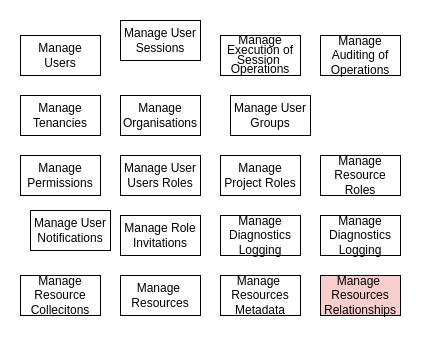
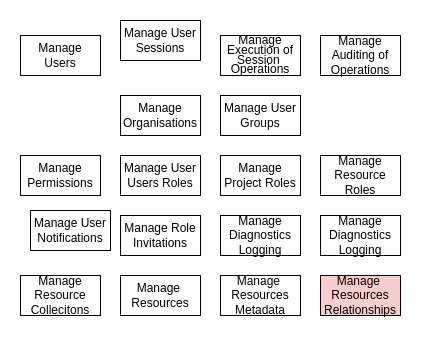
  <mxCell id="0" />
  <mxCell id="1" parent="0" />
  <mxCell id="2" value="Manage Users" style="rounded=0;whiteSpace=wrap;html=1;" vertex="1" parent="1"><mxGeometry x="20" y="35" width="80" height="40" as="geometry" /></mxCell>
  <mxCell id="3" value="Manage User Sessions" style="rounded=0;whiteSpace=wrap;html=1;" vertex="1" parent="1"><mxGeometry x="120" y="20" width="80" height="40" as="geometry" /></mxCell>
  <mxCell id="4" value="&lt;p style=&quot;line-height: 0.8&quot;&gt;Manage Execution of&lt;br&gt;Session&amp;nbsp; Operations&lt;/p&gt;" style="rounded=0;whiteSpace=wrap;html=1;" vertex="1" parent="1"><mxGeometry x="220" y="35" width="80" height="40" as="geometry" /></mxCell>
  <mxCell id="5" value="Manage Auditing of Operations" style="rounded=0;whiteSpace=wrap;html=1;" vertex="1" parent="1"><mxGeometry x="320" y="35" width="80" height="40" as="geometry" /></mxCell>
  <mxCell id="6" value="Manage&amp;nbsp;&lt;br&gt;Resources" style="rounded=0;whiteSpace=wrap;html=1;" vertex="1" parent="1"><mxGeometry x="120" y="275" width="80" height="40" as="geometry" /></mxCell>
  <mxCell id="7" value="&lt;p style=&quot;line-height: 1.2&quot;&gt;Manage&amp;nbsp; Resources Relationships&lt;/p&gt;" style="rounded=0;whiteSpace=wrap;html=1;fillColor=#f8cecc;" vertex="1" parent="1"><mxGeometry x="320" y="275" width="80" height="40" as="geometry" /></mxCell>
  <mxCell id="8" value="Manage Resource Collecitons" style="rounded=0;whiteSpace=wrap;html=1;" vertex="1" parent="1"><mxGeometry x="20" y="275" width="80" height="40" as="geometry" /></mxCell>
  <mxCell id="9" value="&lt;p style=&quot;line-height: 1.2&quot;&gt;Manage&amp;nbsp; Resources Metadata&lt;/p&gt;" style="rounded=0;whiteSpace=wrap;html=1;" vertex="1" parent="1"><mxGeometry x="220" y="275" width="80" height="40" as="geometry" /></mxCell>
  <mxCell id="10" value="Manage User Notifications" style="rounded=0;whiteSpace=wrap;html=1;" vertex="1" parent="1"><mxGeometry x="30" y="210" width="80" height="40" as="geometry" /></mxCell>
  <mxCell id="11" value="Manage Diagnostics&lt;br&gt;Logging" style="rounded=0;whiteSpace=wrap;html=1;" vertex="1" parent="1"><mxGeometry x="220" y="215" width="80" height="40" as="geometry" /></mxCell>
  <mxCell id="12" value="Manage Diagnostics&lt;br&gt;Logging" style="rounded=0;whiteSpace=wrap;html=1;" vertex="1" parent="1"><mxGeometry x="320" y="215" width="80" height="40" as="geometry" /></mxCell>
- <mxCell id="13" value="Manage Tenancies" style="rounded=0;whiteSpace=wrap;html=1;" vertex="1" parent="1"><mxGeometry x="20" y="95" width="80" height="40" as="geometry" /></mxCell>
  <mxCell id="14" value="Manage Organisations" style="rounded=0;whiteSpace=wrap;html=1;" vertex="1" parent="1"><mxGeometry x="120" y="95" width="80" height="40" as="geometry" /></mxCell>
- <mxCell id="15" value="Manage User Groups" style="rounded=0;whiteSpace=wrap;html=1;" vertex="1" parent="1"><mxGeometry x="230" y="95" width="80" height="40" as="geometry" /></mxCell>
+ <mxCell id="15" value="Manage User Groups" style="rounded=0;whiteSpace=wrap;html=1;" vertex="1" parent="1"><mxGeometry x="220" y="95" width="80" height="40" as="geometry" /></mxCell>
  <mxCell id="16" value="Manage Role Invitations" style="rounded=0;whiteSpace=wrap;html=1;" vertex="1" parent="1"><mxGeometry x="120" y="215" width="80" height="40" as="geometry" /></mxCell>
  <mxCell id="17" value="Manage Permissions" style="rounded=0;whiteSpace=wrap;html=1;" vertex="1" parent="1"><mxGeometry x="20" y="155" width="80" height="40" as="geometry" /></mxCell>
  <mxCell id="18" value="Manage User Users Roles" style="rounded=0;whiteSpace=wrap;html=1;" vertex="1" parent="1"><mxGeometry x="120" y="155" width="80" height="40" as="geometry" /></mxCell>
  <mxCell id="19" value="Manage Project Roles" style="rounded=0;whiteSpace=wrap;html=1;" vertex="1" parent="1"><mxGeometry x="220" y="155" width="80" height="40" as="geometry" /></mxCell>
  <mxCell id="20" value="Manage Resource Roles" style="rounded=0;whiteSpace=wrap;html=1;" vertex="1" parent="1"><mxGeometry x="320" y="155" width="80" height="40" as="geometry" /></mxCell>
